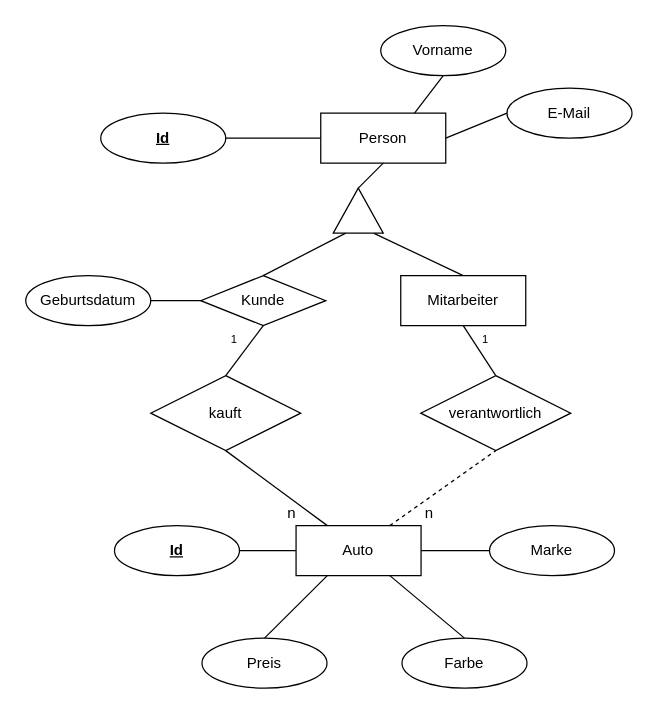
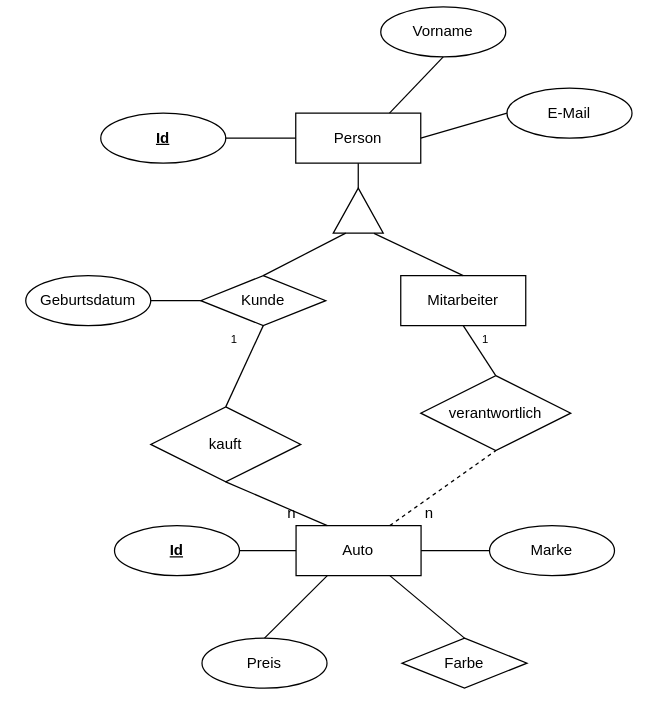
  <mxCell id="0" />
  <mxCell id="1" parent="0" />
  <mxCell id="2" value="Kunde" style="rhombus;whiteSpace=wrap;html=1;align=center;" parent="1" vertex="1"><mxGeometry x="160" y="220" width="100" height="40" as="geometry" /></mxCell>
  <mxCell id="3" value="Auto" style="whiteSpace=wrap;html=1;align=center;" parent="1" vertex="1"><mxGeometry x="236.25" y="420" width="100" height="40" as="geometry" /></mxCell>
- <mxCell id="4" value="kauft" style="shape=rhombus;perimeter=rhombusPerimeter;whiteSpace=wrap;html=1;align=center;" parent="1" vertex="1"><mxGeometry x="120" y="300" width="120" height="60" as="geometry" /></mxCell>
+ <mxCell id="4" value="kauft" style="shape=rhombus;perimeter=rhombusPerimeter;whiteSpace=wrap;html=1;align=center;" parent="1" vertex="1"><mxGeometry x="120" y="325" width="120" height="60" as="geometry" /></mxCell>
  <mxCell id="5" value="&lt;b&gt;&lt;u&gt;Id&lt;/u&gt;&lt;/b&gt;" style="ellipse;whiteSpace=wrap;html=1;align=center;" parent="1" vertex="1"><mxGeometry x="91" y="420" width="100" height="40" as="geometry" /></mxCell>
  <mxCell id="6" value="Marke" style="ellipse;whiteSpace=wrap;html=1;align=center;" parent="1" vertex="1"><mxGeometry x="391" y="420" width="100" height="40" as="geometry" /></mxCell>
- <mxCell id="7" value="Farbe" style="ellipse;whiteSpace=wrap;html=1;align=center;" parent="1" vertex="1"><mxGeometry x="321" y="510" width="100" height="40" as="geometry" /></mxCell>
+ <mxCell id="7" value="Farbe" style="rhombus;whiteSpace=wrap;html=1;align=center;" parent="1" vertex="1"><mxGeometry x="321" y="510" width="100" height="40" as="geometry" /></mxCell>
  <mxCell id="8" value="Preis" style="ellipse;whiteSpace=wrap;html=1;align=center;" parent="1" vertex="1"><mxGeometry x="161" y="510" width="100" height="40" as="geometry" /></mxCell>
  <mxCell id="9" value="" style="endArrow=none;html=1;rounded=0;entryX=0.5;entryY=0;entryDx=0;entryDy=0;exitX=0.25;exitY=1;exitDx=0;exitDy=0;" parent="1" source="3" target="8" edge="1"><mxGeometry relative="1" as="geometry"><mxPoint x="270.25" y="-80" as="sourcePoint" /><mxPoint x="430.25" y="-80" as="targetPoint" /></mxGeometry></mxCell>
  <mxCell id="10" value="" style="endArrow=none;html=1;rounded=0;exitX=1;exitY=0.5;exitDx=0;exitDy=0;entryX=0;entryY=0.5;entryDx=0;entryDy=0;" parent="1" source="5" target="3" edge="1"><mxGeometry relative="1" as="geometry"><mxPoint x="270.25" y="-80" as="sourcePoint" /><mxPoint x="430.25" y="-80" as="targetPoint" /></mxGeometry></mxCell>
  <mxCell id="11" value="" style="endArrow=none;html=1;rounded=0;entryX=0.5;entryY=0;entryDx=0;entryDy=0;exitX=0.75;exitY=1;exitDx=0;exitDy=0;" parent="1" source="3" target="7" edge="1"><mxGeometry relative="1" as="geometry"><mxPoint x="270.25" y="-80" as="sourcePoint" /><mxPoint x="430.25" y="-80" as="targetPoint" /></mxGeometry></mxCell>
  <mxCell id="12" value="" style="endArrow=none;html=1;rounded=0;exitX=0;exitY=0.5;exitDx=0;exitDy=0;entryX=1;entryY=0.5;entryDx=0;entryDy=0;" parent="1" source="6" target="3" edge="1"><mxGeometry relative="1" as="geometry"><mxPoint x="270.25" y="-80" as="sourcePoint" /><mxPoint x="430.25" y="-80" as="targetPoint" /></mxGeometry></mxCell>
- <mxCell id="13" value="Person" style="whiteSpace=wrap;html=1;align=center;" vertex="1" parent="1"><mxGeometry x="256" y="90" width="100" height="40" as="geometry" /></mxCell>
+ <mxCell id="13" value="Person" style="whiteSpace=wrap;html=1;align=center;" vertex="1" parent="1"><mxGeometry x="236" y="90" width="100" height="40" as="geometry" /></mxCell>
  <mxCell id="14" value="&lt;b&gt;&lt;u&gt;Id&lt;/u&gt;&lt;/b&gt;" style="ellipse;whiteSpace=wrap;html=1;align=center;" vertex="1" parent="1"><mxGeometry x="80" y="90" width="100" height="40" as="geometry" /></mxCell>
  <mxCell id="15" value="E-Mail" style="ellipse;whiteSpace=wrap;html=1;align=center;" vertex="1" parent="1"><mxGeometry x="405" y="70" width="100" height="40" as="geometry" /></mxCell>
- <mxCell id="16" value="Vorname" style="ellipse;whiteSpace=wrap;html=1;align=center;" vertex="1" parent="1"><mxGeometry x="304" y="20" width="100" height="40" as="geometry" /></mxCell>
+ <mxCell id="16" value="Vorname" style="ellipse;whiteSpace=wrap;html=1;align=center;" vertex="1" parent="1"><mxGeometry x="304" y="5" width="100" height="40" as="geometry" /></mxCell>
  <mxCell id="17" value="" style="endArrow=none;html=1;rounded=0;entryX=0.5;entryY=1;entryDx=0;entryDy=0;exitX=0.75;exitY=0;exitDx=0;exitDy=0;" edge="1" parent="1" source="13" target="16"><mxGeometry relative="1" as="geometry"><mxPoint x="96" y="140" as="sourcePoint" /><mxPoint x="256" y="140" as="targetPoint" /></mxGeometry></mxCell>
  <mxCell id="18" value="" style="endArrow=none;html=1;rounded=0;exitX=0;exitY=0.5;exitDx=0;exitDy=0;entryX=1;entryY=0.5;entryDx=0;entryDy=0;" edge="1" parent="1" source="15" target="13"><mxGeometry relative="1" as="geometry"><mxPoint x="96" y="140" as="sourcePoint" /><mxPoint x="256" y="140" as="targetPoint" /></mxGeometry></mxCell>
  <mxCell id="19" value="" style="endArrow=none;html=1;rounded=0;entryX=0;entryY=0.5;entryDx=0;entryDy=0;exitX=1;exitY=0.5;exitDx=0;exitDy=0;" edge="1" parent="1" source="14" target="13"><mxGeometry width="50" height="50" relative="1" as="geometry"><mxPoint x="200" y="30" as="sourcePoint" /><mxPoint x="250" y="-20" as="targetPoint" /></mxGeometry></mxCell>
  <mxCell id="20" value="Mitarbeiter" style="whiteSpace=wrap;html=1;align=center;" vertex="1" parent="1"><mxGeometry x="320" y="220" width="100" height="40" as="geometry" /></mxCell>
  <mxCell id="21" value="" style="triangle;whiteSpace=wrap;html=1;rotation=-90;" vertex="1" parent="1"><mxGeometry x="268" y="148" width="36" height="40" as="geometry" /></mxCell>
  <mxCell id="22" value="" style="endArrow=none;html=1;rounded=0;entryX=0.5;entryY=1;entryDx=0;entryDy=0;exitX=1;exitY=0.5;exitDx=0;exitDy=0;" edge="1" parent="1" source="21" target="13"><mxGeometry width="50" height="50" relative="1" as="geometry"><mxPoint x="270" y="180" as="sourcePoint" /><mxPoint x="320" y="130" as="targetPoint" /></mxGeometry></mxCell>
  <mxCell id="23" value="" style="endArrow=none;html=1;rounded=0;entryX=-0.005;entryY=0.815;entryDx=0;entryDy=0;entryPerimeter=0;exitX=0.5;exitY=0;exitDx=0;exitDy=0;" edge="1" parent="1" source="20" target="21"><mxGeometry width="50" height="50" relative="1" as="geometry"><mxPoint x="380" y="210" as="sourcePoint" /><mxPoint x="320" y="130" as="targetPoint" /></mxGeometry></mxCell>
  <mxCell id="24" value="" style="endArrow=none;html=1;rounded=0;exitX=0;exitY=0.25;exitDx=0;exitDy=0;entryX=0.5;entryY=0;entryDx=0;entryDy=0;" edge="1" parent="1" source="21" target="2"><mxGeometry width="50" height="50" relative="1" as="geometry"><mxPoint x="280" y="120" as="sourcePoint" /><mxPoint x="330" y="70" as="targetPoint" /></mxGeometry></mxCell>
  <mxCell id="25" value="Geburtsdatum" style="ellipse;whiteSpace=wrap;html=1;align=center;" vertex="1" parent="1"><mxGeometry x="20" y="220" width="100" height="40" as="geometry" /></mxCell>
  <mxCell id="26" value="" style="endArrow=none;html=1;rounded=0;exitX=1;exitY=0.5;exitDx=0;exitDy=0;entryX=0;entryY=0.5;entryDx=0;entryDy=0;" edge="1" parent="1" source="25" target="2"><mxGeometry width="50" height="50" relative="1" as="geometry"><mxPoint x="360" y="60" as="sourcePoint" /><mxPoint x="410" y="10" as="targetPoint" /></mxGeometry></mxCell>
  <mxCell id="27" value="verantwortlich" style="shape=rhombus;perimeter=rhombusPerimeter;whiteSpace=wrap;html=1;align=center;" vertex="1" parent="1"><mxGeometry x="336" y="300" width="120" height="60" as="geometry" /></mxCell>
  <mxCell id="28" value="" style="endArrow=none;html=1;rounded=0;exitX=0.5;exitY=0;exitDx=0;exitDy=0;entryX=0.5;entryY=1;entryDx=0;entryDy=0;" edge="1" parent="1" source="4" target="2"><mxGeometry width="50" height="50" relative="1" as="geometry"><mxPoint x="360" y="430" as="sourcePoint" /><mxPoint x="410" y="380" as="targetPoint" /></mxGeometry></mxCell>
  <mxCell id="29" value="" style="endArrow=none;html=1;rounded=0;exitX=0.5;exitY=1;exitDx=0;exitDy=0;entryX=0.5;entryY=0;entryDx=0;entryDy=0;" edge="1" parent="1" source="20" target="27"><mxGeometry width="50" height="50" relative="1" as="geometry"><mxPoint x="360" y="430" as="sourcePoint" /><mxPoint x="410" y="380" as="targetPoint" /></mxGeometry></mxCell>
  <mxCell id="30" value="" style="endArrow=none;html=1;rounded=0;exitX=0.5;exitY=1;exitDx=0;exitDy=0;entryX=0.25;entryY=0;entryDx=0;entryDy=0;" edge="1" parent="1" source="4" target="3"><mxGeometry width="50" height="50" relative="1" as="geometry"><mxPoint x="360" y="540" as="sourcePoint" /><mxPoint x="410" y="490" as="targetPoint" /></mxGeometry></mxCell>
  <mxCell id="31" value="" style="endArrow=none;html=1;rounded=0;entryX=0.5;entryY=1;entryDx=0;entryDy=0;exitX=0.75;exitY=0;exitDx=0;exitDy=0;dashed=1;" edge="1" parent="1" source="3" target="27"><mxGeometry width="50" height="50" relative="1" as="geometry"><mxPoint x="360" y="380" as="sourcePoint" /><mxPoint x="410" y="330" as="targetPoint" /></mxGeometry></mxCell>
  <mxCell id="32" value="&lt;div&gt;&lt;font style=&quot;font-size: 9px;&quot;&gt;1&lt;/font&gt;&lt;/div&gt;" style="text;html=1;align=center;verticalAlign=middle;whiteSpace=wrap;rounded=0;" vertex="1" parent="1"><mxGeometry x="180" y="260" width="14" height="20" as="geometry" /></mxCell>
  <mxCell id="33" value="n" style="text;html=1;align=center;verticalAlign=middle;whiteSpace=wrap;rounded=0;" vertex="1" parent="1"><mxGeometry x="226" y="400" width="14" height="20" as="geometry" /></mxCell>
  <mxCell id="34" value="&lt;div&gt;&lt;font style=&quot;font-size: 9px;&quot;&gt;1&lt;/font&gt;&lt;/div&gt;" style="text;html=1;align=center;verticalAlign=middle;whiteSpace=wrap;rounded=0;" vertex="1" parent="1"><mxGeometry x="381" y="260" width="14" height="20" as="geometry" /></mxCell>
  <mxCell id="35" value="n" style="text;html=1;align=center;verticalAlign=middle;whiteSpace=wrap;rounded=0;" vertex="1" parent="1"><mxGeometry x="336" y="400" width="14" height="20" as="geometry" /></mxCell>
